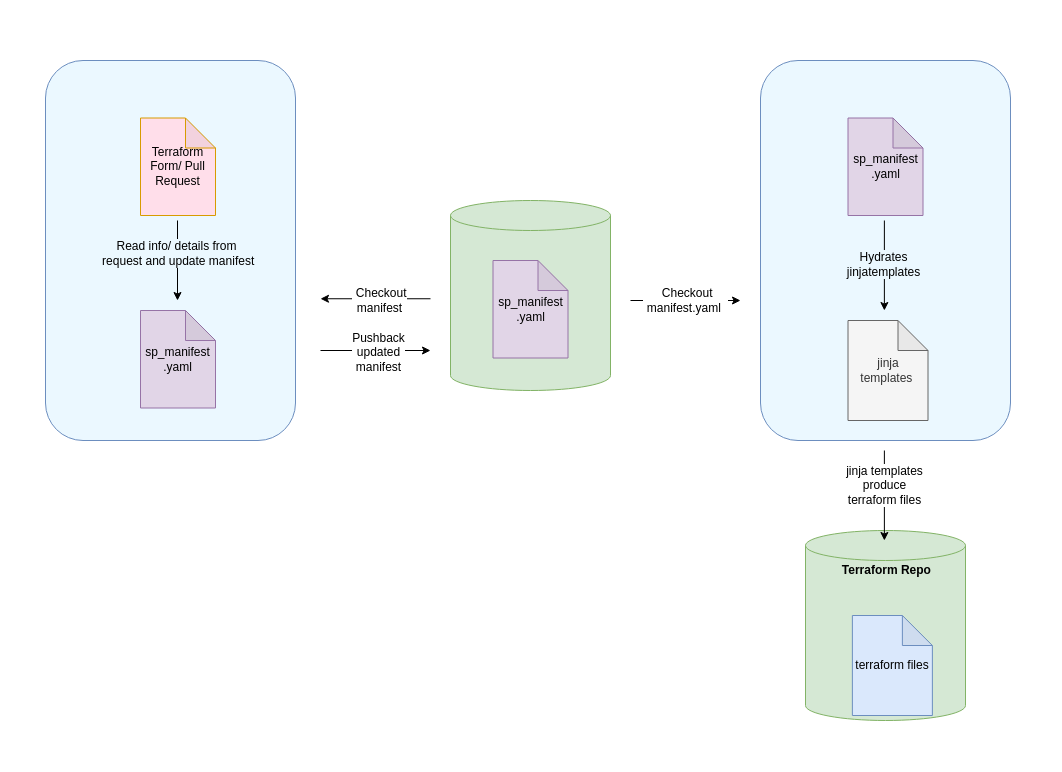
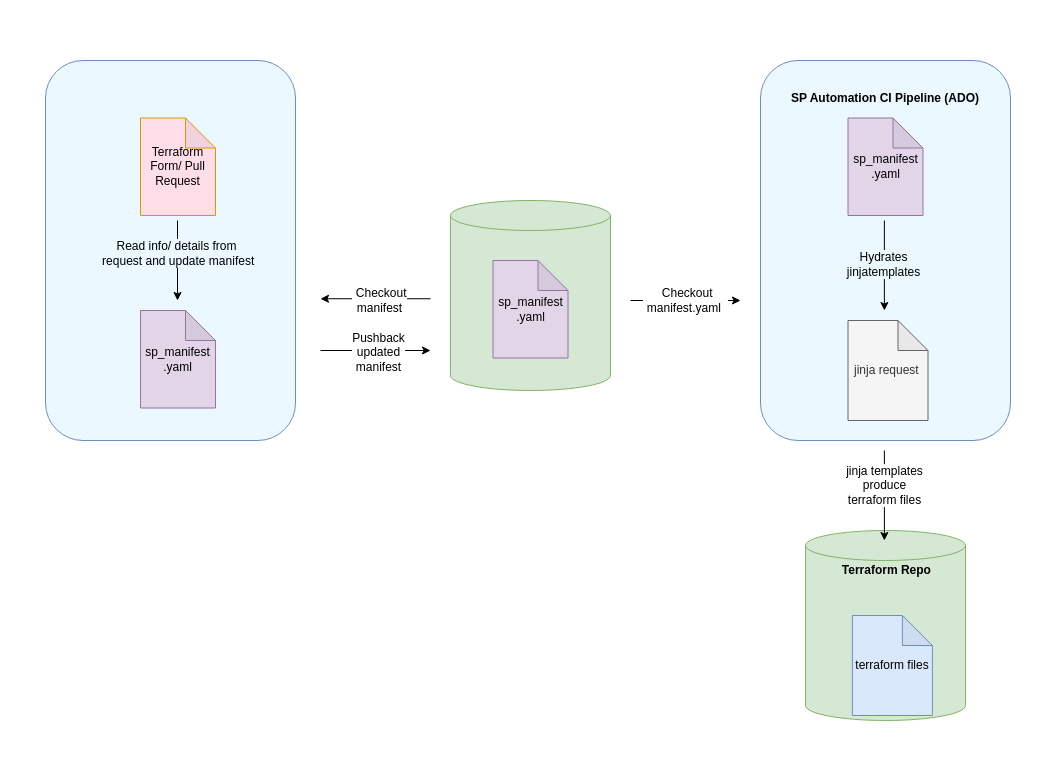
  <mxCell id="0" />
  <mxCell id="1" parent="0" />
  <mxCell id="2" value="" style="rounded=0;whiteSpace=wrap;html=1;labelBackgroundColor=none;strokeColor=none;" parent="1" vertex="1"><mxGeometry x="20" y="20" width="1020" height="730" as="geometry" /></mxCell>
  <mxCell id="3" value="" style="rounded=1;whiteSpace=wrap;html=1;fontStyle=1;strokeColor=#6c8ebf;fillColor=#EBF8FF;" parent="1" vertex="1"><mxGeometry x="45" y="60" width="250" height="380" as="geometry" /></mxCell>
  <mxCell id="4" value="" style="shape=cylinder3;whiteSpace=wrap;html=1;boundedLbl=1;backgroundOutline=1;size=15;fillColor=#d5e8d4;strokeColor=#82b366;" parent="1" vertex="1"><mxGeometry x="805" y="530" width="160" height="190" as="geometry" /></mxCell>
  <mxCell id="5" value="" style="shape=cylinder3;whiteSpace=wrap;html=1;boundedLbl=1;backgroundOutline=1;size=15;fillColor=#d5e8d4;strokeColor=#82b366;" parent="1" vertex="1"><mxGeometry x="450" y="200" width="160" height="190" as="geometry" /></mxCell>
  <mxCell id="6" value="sp_manifest&lt;br&gt;.yaml" style="shape=note;whiteSpace=wrap;html=1;backgroundOutline=1;darkOpacity=0.05;fillColor=#e1d5e7;strokeColor=#9673a6;" parent="1" vertex="1"><mxGeometry x="492.5" y="260" width="75" height="97.5" as="geometry" /></mxCell>
  <mxCell id="7" style="edgeStyle=orthogonalEdgeStyle;rounded=0;orthogonalLoop=1;jettySize=auto;html=1;exitX=0.5;exitY=1;exitDx=0;exitDy=0;" parent="1" edge="1"><mxGeometry relative="1" as="geometry"><mxPoint x="380" y="290" as="sourcePoint" /><mxPoint x="380" y="290" as="targetPoint" /></mxGeometry></mxCell>
  <mxCell id="8" value="sp_manifest&lt;br&gt;.yaml" style="shape=note;whiteSpace=wrap;html=1;backgroundOutline=1;darkOpacity=0.05;fillColor=#e1d5e7;strokeColor=#9673a6;" parent="1" vertex="1"><mxGeometry y="310" width="75" height="97.5" as="geometry" x="140" /></mxCell>
  <mxCell id="9" value="Terraform Form/ Pull Request" style="shape=note;whiteSpace=wrap;html=1;backgroundOutline=1;darkOpacity=0.05;strokeColor=#d79b00;fillColor=#FFDEEA;" parent="1" vertex="1"><mxGeometry y="117.5" width="75" height="97.5" as="geometry" x="140" /></mxCell>
  <mxCell id="10" value="" style="rounded=1;whiteSpace=wrap;html=1;fontStyle=1;strokeColor=#6c8ebf;fillColor=#EBF8FF;" parent="1" vertex="1"><mxGeometry x="760" y="60" width="250" height="380" as="geometry" /></mxCell>
  <mxCell id="11" value="" style="endArrow=classic;html=1;" parent="1" edge="1"><mxGeometry width="50" height="50" relative="1" as="geometry"><mxPoint x="430" y="298.25" as="sourcePoint" /><mxPoint x="320" y="298.25" as="targetPoint" /></mxGeometry></mxCell>
  <mxCell id="12" value="&lt;span style=&quot;font-size: 12px;&quot;&gt;&amp;nbsp;Checkout&lt;/span&gt;&lt;br style=&quot;font-size: 12px;&quot;&gt;&lt;span style=&quot;font-size: 12px;&quot;&gt;&amp;nbsp;manifest&amp;nbsp;&lt;/span&gt;" style="edgeLabel;html=1;align=center;verticalAlign=middle;resizable=0;points=[];fontColor=#000000;labelBackgroundColor=#FFFFFF;" parent="11" vertex="1" connectable="0"><mxGeometry x="0.2" y="1" relative="1" as="geometry"><mxPoint x="14" as="offset" /></mxGeometry></mxCell>
  <mxCell id="13" value="&lt;span style=&quot;font-size: 12px&quot;&gt;&amp;nbsp;Checkout&lt;br&gt;&amp;nbsp;manifest.yaml&amp;nbsp;&amp;nbsp;&lt;/span&gt;" style="endArrow=classic;html=1;" parent="1" edge="1"><mxGeometry width="50" height="50" relative="1" as="geometry"><mxPoint x="630" y="300" as="sourcePoint" /><mxPoint x="740" y="300" as="targetPoint" /></mxGeometry></mxCell>
+ <mxCell id="14" value="&lt;h4&gt;SP Automation CI Pipeline (ADO)&lt;/h4&gt;" style="text;html=1;strokeColor=none;fillColor=none;align=center;verticalAlign=middle;whiteSpace=wrap;rounded=0;" parent="1" vertex="1"><mxGeometry x="775" y="87.5" width="220" height="20" as="geometry" /></mxCell>
  <mxCell id="15" value="sp_manifest&lt;br&gt;.yaml" style="shape=note;whiteSpace=wrap;html=1;backgroundOutline=1;darkOpacity=0.05;fillColor=#e1d5e7;strokeColor=#9673a6;" parent="1" vertex="1"><mxGeometry x="847.5" y="117.5" width="75" height="97.5" as="geometry" /></mxCell>
- <mxCell id="16" value="jinja templates&amp;nbsp;" style="shape=note;whiteSpace=wrap;html=1;backgroundOutline=1;darkOpacity=0.05;fillColor=#f5f5f5;strokeColor=#666666;fontColor=#333333;" parent="1" vertex="1"><mxGeometry x="847.5" y="320" width="80" height="100" as="geometry" /></mxCell>
+ <mxCell id="16" value="jinja request&amp;nbsp;" style="shape=note;whiteSpace=wrap;html=1;backgroundOutline=1;darkOpacity=0.05;fillColor=#f5f5f5;strokeColor=#666666;fontColor=#333333;" parent="1" vertex="1"><mxGeometry x="847.5" y="320" width="80" height="100" as="geometry" /></mxCell>
  <mxCell id="17" value="" style="endArrow=classic;html=1;" parent="1" edge="1"><mxGeometry width="50" height="50" relative="1" as="geometry"><mxPoint x="883.88" y="450" as="sourcePoint" /><mxPoint x="883.88" y="540" as="targetPoint" /></mxGeometry></mxCell>
  <mxCell id="18" value="jinja templates &lt;br style=&quot;font-size: 12px;&quot;&gt;produce &lt;br style=&quot;font-size: 12px;&quot;&gt;terraform files" style="edgeLabel;html=1;align=center;verticalAlign=middle;resizable=0;points=[];fontSize=12;" parent="17" vertex="1" connectable="0"><mxGeometry x="-0.244" relative="1" as="geometry"><mxPoint as="offset" /></mxGeometry></mxCell>
  <mxCell id="19" value="&lt;div style=&quot;text-align: center&quot;&gt;&lt;br&gt;&lt;/div&gt;" style="text;whiteSpace=wrap;html=1;" parent="1" vertex="1"><mxGeometry x="783.13" y="490" width="150" height="80" as="geometry" /></mxCell>
  <mxCell id="20" value="terraform files" style="shape=note;whiteSpace=wrap;html=1;backgroundOutline=1;darkOpacity=0.05;fillColor=#dae8fc;strokeColor=#6c8ebf;" parent="1" vertex="1"><mxGeometry x="851.88" y="615" width="80" height="100" as="geometry" /></mxCell>
  <mxCell id="21" value="&lt;h5 style=&quot;font-size: 12px;&quot;&gt;Terraform Repo&amp;nbsp;&lt;/h5&gt;" style="text;html=1;strokeColor=none;fillColor=none;align=center;verticalAlign=middle;whiteSpace=wrap;rounded=0;fontSize=12;" parent="1" vertex="1"><mxGeometry x="807.5" y="560" width="160" height="20" as="geometry" /></mxCell>
  <mxCell id="22" value="" style="endArrow=classic;html=1;" parent="1" edge="1"><mxGeometry width="50" height="50" relative="1" as="geometry"><mxPoint x="177" y="220" as="sourcePoint" /><mxPoint x="177" y="300" as="targetPoint" /></mxGeometry></mxCell>
  <mxCell id="23" value="&lt;span style=&quot;font-size: 12px;&quot;&gt;Read info/ details from&lt;br&gt;&amp;nbsp;request and update manifest&lt;/span&gt;" style="edgeLabel;html=1;align=center;verticalAlign=middle;resizable=0;points=[];fontColor=#000000;labelBackgroundColor=#EBF8FF;" parent="22" vertex="1" connectable="0"><mxGeometry x="-0.2" y="-2" relative="1" as="geometry"><mxPoint as="offset" /></mxGeometry></mxCell>
  <mxCell id="24" value="" style="endArrow=classic;html=1;" parent="1" edge="1"><mxGeometry width="50" height="50" relative="1" as="geometry"><mxPoint x="883.88" y="220" as="sourcePoint" /><mxPoint x="883.88" y="310" as="targetPoint" /></mxGeometry></mxCell>
  <mxCell id="25" value="&lt;meta charset=&quot;utf-8&quot;&gt;&lt;span style=&quot;color: rgb(0, 0, 0); font-family: helvetica; font-size: 12px; font-style: normal; font-weight: 400; letter-spacing: normal; text-align: center; text-indent: 0px; text-transform: none; word-spacing: 0px; display: inline; float: none;&quot;&gt;Hydrates&lt;/span&gt;&lt;br style=&quot;color: rgb(0, 0, 0); font-family: helvetica; font-size: 12px; font-style: normal; font-weight: 400; letter-spacing: normal; text-align: center; text-indent: 0px; text-transform: none; word-spacing: 0px;&quot;&gt;&lt;span style=&quot;color: rgb(0, 0, 0); font-family: helvetica; font-size: 12px; font-style: normal; font-weight: 400; letter-spacing: normal; text-align: center; text-indent: 0px; text-transform: none; word-spacing: 0px; display: inline; float: none;&quot;&gt;&amp;nbsp;jinjatemplates&amp;nbsp;&lt;/span&gt;" style="edgeLabel;html=1;align=center;verticalAlign=middle;resizable=0;points=[];fontColor=#000000;labelBackgroundColor=#EBF8FF;" parent="24" vertex="1" connectable="0"><mxGeometry x="-0.044" y="-1" relative="1" as="geometry"><mxPoint as="offset" /></mxGeometry></mxCell>
  <mxCell id="26" value="" style="endArrow=classic;html=1;strokeWidth=1;" parent="1" edge="1"><mxGeometry width="50" height="50" relative="1" as="geometry"><mxPoint x="320" y="350" as="sourcePoint" /><mxPoint x="430" y="350" as="targetPoint" /></mxGeometry></mxCell>
  <mxCell id="27" value="Pushback &lt;br style=&quot;font-size: 12px;&quot;&gt;updated &lt;br style=&quot;font-size: 12px;&quot;&gt;manifest" style="edgeLabel;html=1;align=center;verticalAlign=middle;resizable=0;points=[];fontColor=#000000;fontSize=12;" parent="26" vertex="1" connectable="0"><mxGeometry x="0.236" relative="1" as="geometry"><mxPoint x="-11" y="1" as="offset" /></mxGeometry></mxCell>
